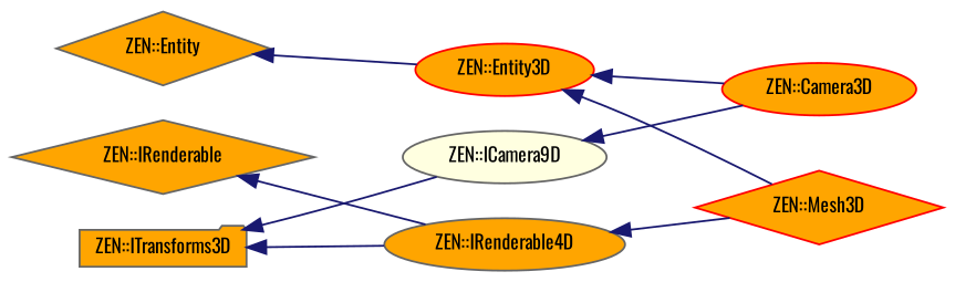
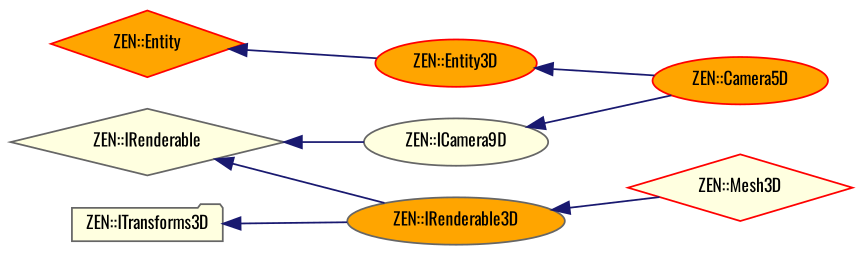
  digraph {
    fontname=Oswald
    rankdir=LR
    node [color=gray40 fillcolor=orange fontname=Oswald fontsize=10 shape=ellipse style=filled]
    edge [color=midnightblue dir=back fontname=Oswald fontsize=10 labelfontname=Helvetica labelfontsize=10 style=solid]
-   n1 [height=0.2 label="ZEN::Entity" shape=diamond width=0.4]
+   n1 [color=red height=0.2 label="ZEN::Entity" shape=diamond width=0.4]
    n2 [color=red height=0.2 label="ZEN::Entity3D" width=0.4]
-   n3 [color=red height=0.2 label="ZEN::Camera3D" width=0.4]
-   n4 [color=red height=0.2 label="ZEN::Mesh3D" shape=diamond width=0.4]
-   n5 [height=0.2 label="ZEN::IRenderable" shape=diamond width=0.4]
-   n6 [height=0.2 label="ZEN::IRenderable4D" width=0.4]
-   n7 [height=0.2 label="ZEN::ITransforms3D" shape=folder width=0.4]
+   n3 [color=red height=0.2 label="ZEN::Camera5D" width=0.4]
+   n4 [color=red fillcolor=lightyellow height=0.2 label="ZEN::Mesh3D" shape=diamond width=0.4]
+   n5 [fillcolor=lightyellow height=0.2 label="ZEN::IRenderable" shape=diamond width=0.4]
+   n6 [height=0.2 label="ZEN::IRenderable3D" width=0.4]
+   n7 [fillcolor=lightyellow height=0.2 label="ZEN::ITransforms3D" shape=folder width=0.4]
    n8 [fillcolor=lightyellow height=0.2 label="ZEN::ICamera9D" width=0.4]
    n1 -> n2
    n2 -> n3
-   n2 -> n4
    n5 -> n6
    n6 -> n4
    n7 -> n6
-   n7 -> n8
+   n5 -> n8
    n8 -> n3
  }
